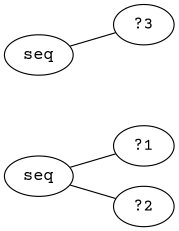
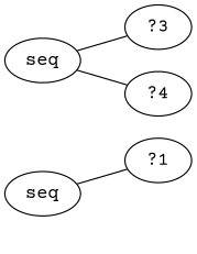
  graph {
    bgcolor=white
    fontname="Courier Prime"
    rankdir=LR
    splines=false
    node [color=black fixedsize=false fontcolor=black fontname="Courier Prime" fontsize=15 shape=ellipse]
    edge [dirType=none fontname="Courier Prime"]
    n1 [label=seq]
    n2 [label="?1"]
-   n3 [label="?2"]
    n4 [label=seq]
    n5 [label="?3"]
+   n6 [label="?4"]
    n1 -- n2
-   n1 -- n3
    n4 -- n5
+   n4 -- n6
  }
